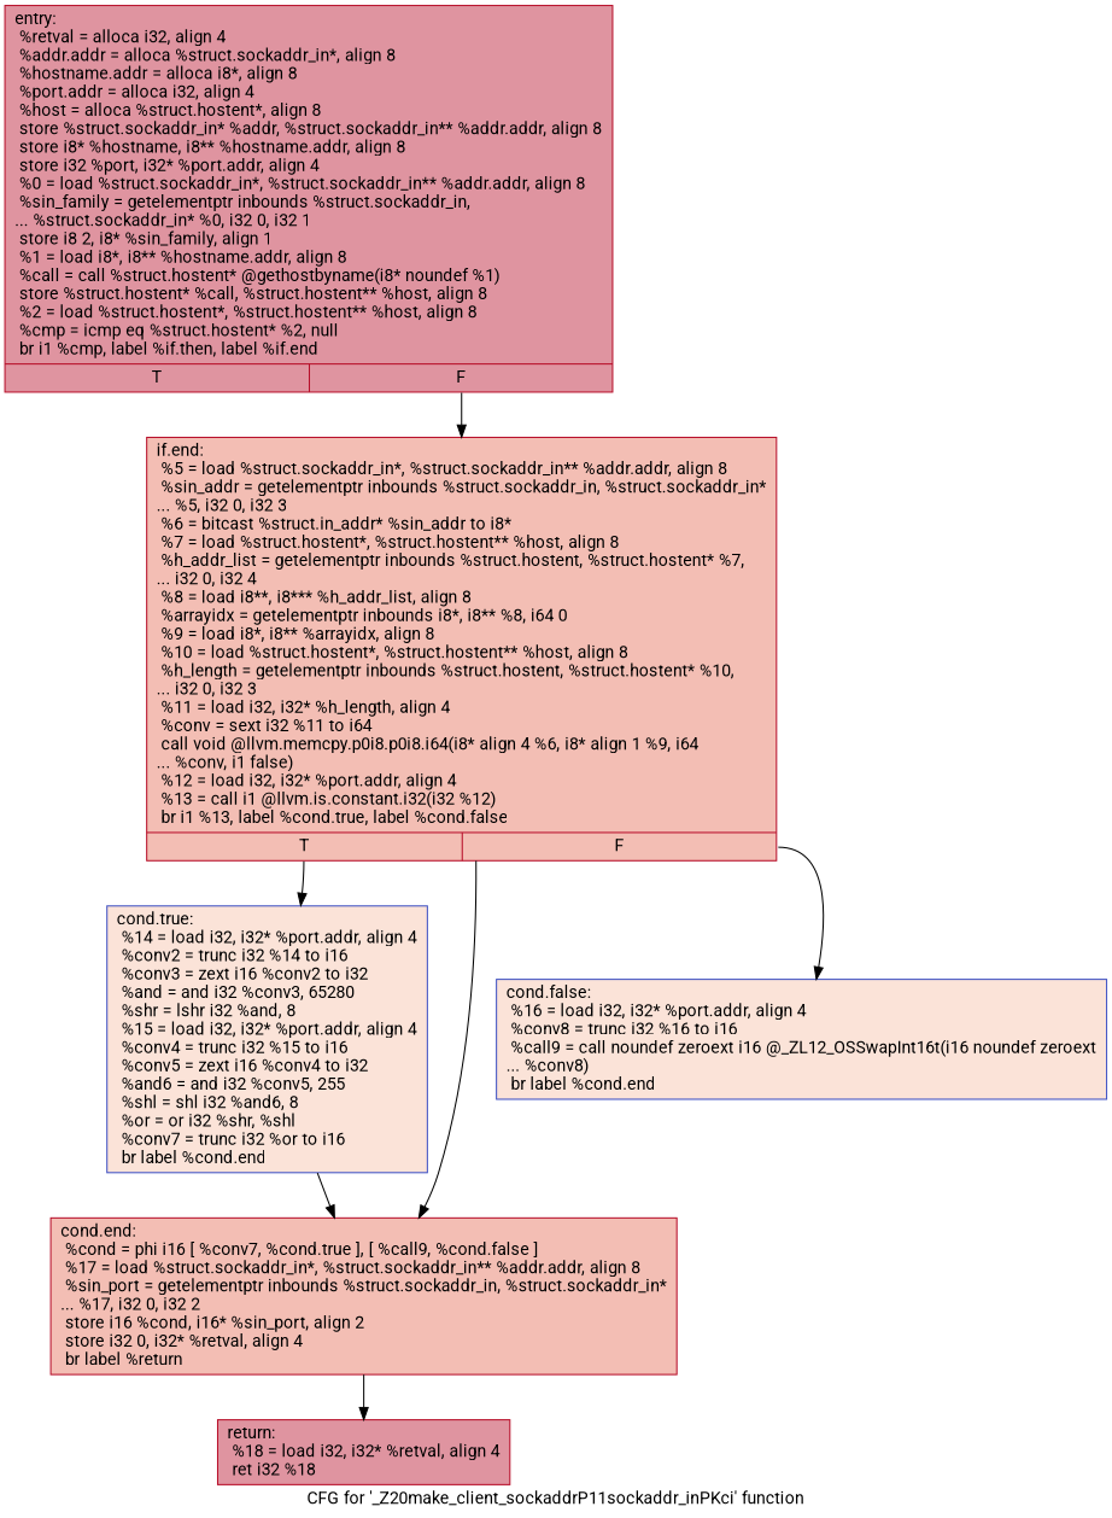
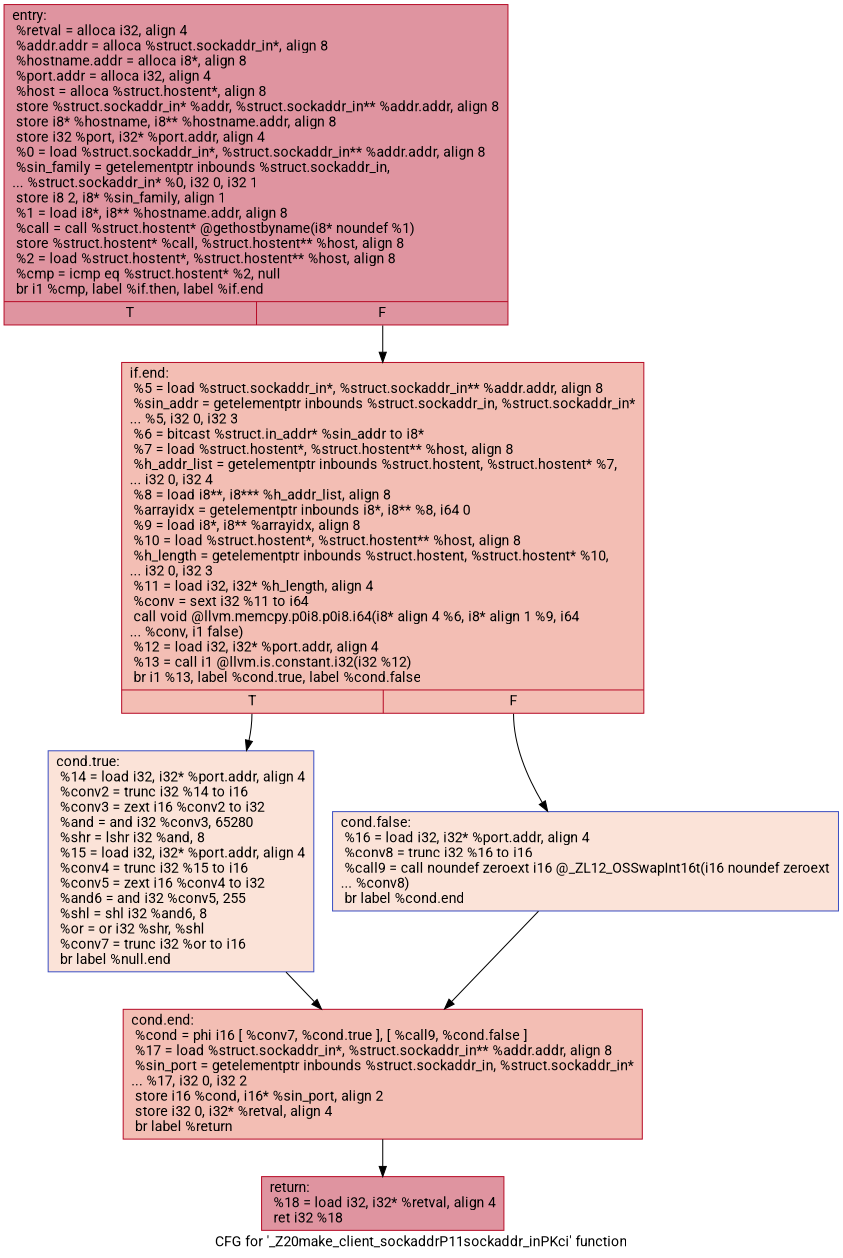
  digraph {
    fontname=Roboto
    label="CFG for '_Z20make_client_sockaddrP11sockaddr_inPKci' function"
    node [color="#b70d28ff" fillcolor="#b70d2870" fontname=Roboto shape=record style=filled]
    edge [fontname=Roboto]
    n1 [label="{entry:\l  %retval = alloca i32, align 4\l  %addr.addr = alloca %struct.sockaddr_in*, align 8\l  %hostname.addr = alloca i8*, align 8\l  %port.addr = alloca i32, align 4\l  %host = alloca %struct.hostent*, align 8\l  store %struct.sockaddr_in* %addr, %struct.sockaddr_in** %addr.addr, align 8\l  store i8* %hostname, i8** %hostname.addr, align 8\l  store i32 %port, i32* %port.addr, align 4\l  %0 = load %struct.sockaddr_in*, %struct.sockaddr_in** %addr.addr, align 8\l  %sin_family = getelementptr inbounds %struct.sockaddr_in,\l... %struct.sockaddr_in* %0, i32 0, i32 1\l  store i8 2, i8* %sin_family, align 1\l  %1 = load i8*, i8** %hostname.addr, align 8\l  %call = call %struct.hostent* @gethostbyname(i8* noundef %1)\l  store %struct.hostent* %call, %struct.hostent** %host, align 8\l  %2 = load %struct.hostent*, %struct.hostent** %host, align 8\l  %cmp = icmp eq %struct.hostent* %2, null\l  br i1 %cmp, label %if.then, label %if.end\l|{<s0>T|<s1>F}}"]
    n2 [fillcolor="#e36c5570" label="{if.end:                                           \l  %5 = load %struct.sockaddr_in*, %struct.sockaddr_in** %addr.addr, align 8\l  %sin_addr = getelementptr inbounds %struct.sockaddr_in, %struct.sockaddr_in*\l... %5, i32 0, i32 3\l  %6 = bitcast %struct.in_addr* %sin_addr to i8*\l  %7 = load %struct.hostent*, %struct.hostent** %host, align 8\l  %h_addr_list = getelementptr inbounds %struct.hostent, %struct.hostent* %7,\l... i32 0, i32 4\l  %8 = load i8**, i8*** %h_addr_list, align 8\l  %arrayidx = getelementptr inbounds i8*, i8** %8, i64 0\l  %9 = load i8*, i8** %arrayidx, align 8\l  %10 = load %struct.hostent*, %struct.hostent** %host, align 8\l  %h_length = getelementptr inbounds %struct.hostent, %struct.hostent* %10,\l... i32 0, i32 3\l  %11 = load i32, i32* %h_length, align 4\l  %conv = sext i32 %11 to i64\l  call void @llvm.memcpy.p0i8.p0i8.i64(i8* align 4 %6, i8* align 1 %9, i64\l... %conv, i1 false)\l  %12 = load i32, i32* %port.addr, align 4\l  %13 = call i1 @llvm.is.constant.i32(i32 %12)\l  br i1 %13, label %cond.true, label %cond.false\l|{<s0>T|<s1>F}}"]
-   n3 [color="#3d50c3ff" fillcolor="#f6bfa670" label="{cond.true:                                        \l  %14 = load i32, i32* %port.addr, align 4\l  %conv2 = trunc i32 %14 to i16\l  %conv3 = zext i16 %conv2 to i32\l  %and = and i32 %conv3, 65280\l  %shr = lshr i32 %and, 8\l  %15 = load i32, i32* %port.addr, align 4\l  %conv4 = trunc i32 %15 to i16\l  %conv5 = zext i16 %conv4 to i32\l  %and6 = and i32 %conv5, 255\l  %shl = shl i32 %and6, 8\l  %or = or i32 %shr, %shl\l  %conv7 = trunc i32 %or to i16\l  br label %cond.end\l}"]
+   n3 [color="#3d50c3ff" fillcolor="#f6bfa670" label="{cond.true:                                        \l  %14 = load i32, i32* %port.addr, align 4\l  %conv2 = trunc i32 %14 to i16\l  %conv3 = zext i16 %conv2 to i32\l  %and = and i32 %conv3, 65280\l  %shr = lshr i32 %and, 8\l  %15 = load i32, i32* %port.addr, align 4\l  %conv4 = trunc i32 %15 to i16\l  %conv5 = zext i16 %conv4 to i32\l  %and6 = and i32 %conv5, 255\l  %shl = shl i32 %and6, 8\l  %or = or i32 %shr, %shl\l  %conv7 = trunc i32 %or to i16\l  br label %null.end\l}"]
    n4 [color="#3d50c3ff" fillcolor="#f6bfa670" label="{cond.false:                                       \l  %16 = load i32, i32* %port.addr, align 4\l  %conv8 = trunc i32 %16 to i16\l  %call9 = call noundef zeroext i16 @_ZL12_OSSwapInt16t(i16 noundef zeroext\l... %conv8)\l  br label %cond.end\l}"]
    n5 [label="{return:                                           \l  %18 = load i32, i32* %retval, align 4\l  ret i32 %18\l}"]
    n6 [fillcolor="#e36c5570" label="{cond.end:                                         \l  %cond = phi i16 [ %conv7, %cond.true ], [ %call9, %cond.false ]\l  %17 = load %struct.sockaddr_in*, %struct.sockaddr_in** %addr.addr, align 8\l  %sin_port = getelementptr inbounds %struct.sockaddr_in, %struct.sockaddr_in*\l... %17, i32 0, i32 2\l  store i16 %cond, i16* %sin_port, align 2\l  store i32 0, i32* %retval, align 4\l  br label %return\l}"]
    n1 -> n2 [tailport=s1]
    n2 -> n3 [tailport=s0]
    n2 -> n4 [tailport=s1]
    n3 -> n6
-   n2 -> n6
+   n4 -> n6
    n6 -> n5
  }
